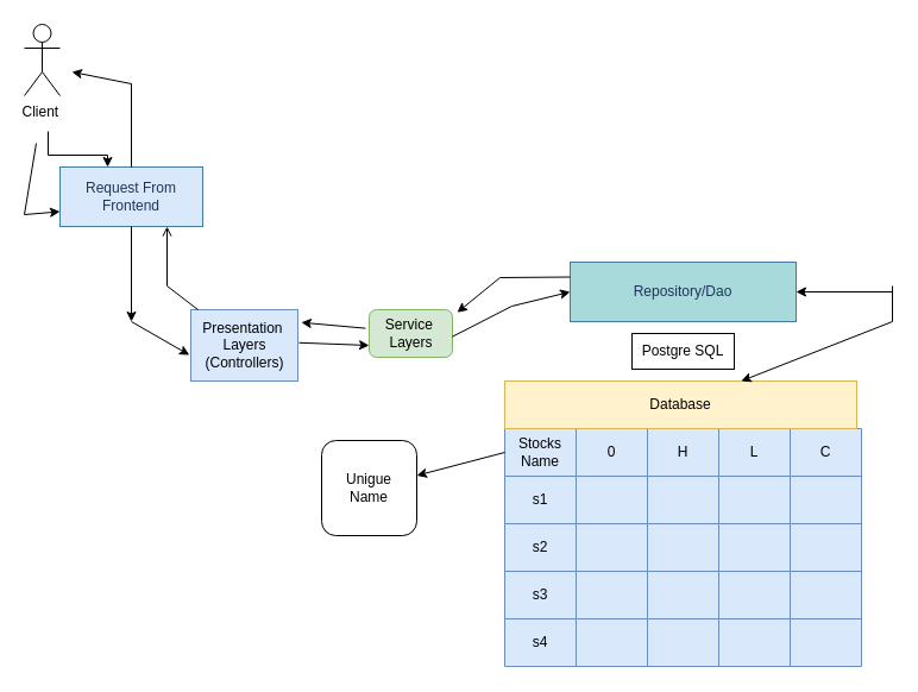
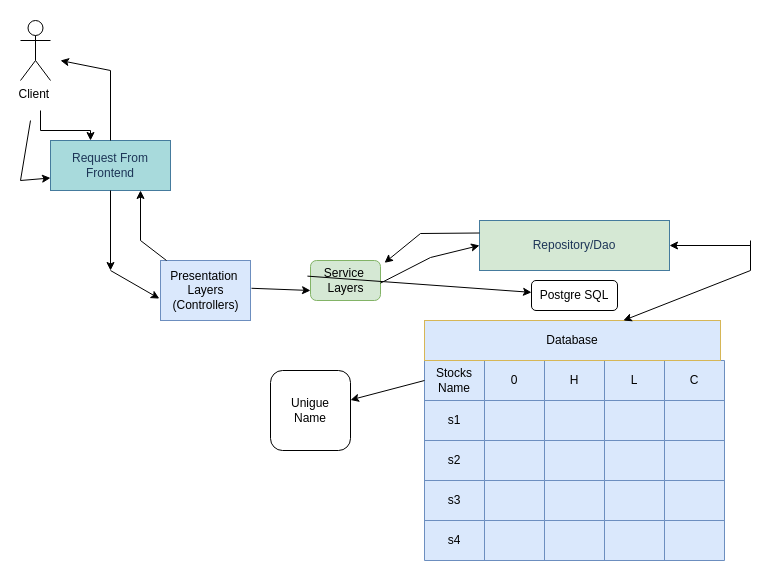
  <mxCell id="0" />
  <mxCell id="1" parent="0" />
- <mxCell id="2" value="Request From Frontend" style="rounded=0;arcSize=10;whiteSpace=wrap;html=1;align=center;fillColor=#dae8fc;strokeColor=#457B9D;fontColor=#1D3557;" parent="1" vertex="1"><mxGeometry x="50" y="140" width="120" height="50" as="geometry" /></mxCell>
+ <mxCell id="2" value="Request From Frontend" style="rounded=0;arcSize=10;whiteSpace=wrap;html=1;align=center;fillColor=#A8DADC;strokeColor=#457B9D;fontColor=#1D3557;" parent="1" vertex="1"><mxGeometry x="50" y="140" width="120" height="50" as="geometry" /></mxCell>
  <mxCell id="3" value="Presentation&amp;nbsp;&lt;br&gt;Layers&lt;br&gt;(Controllers)" style="text;html=1;align=center;verticalAlign=middle;resizable=0;points=[];autosize=1;strokeColor=#6c8ebf;fillColor=#dae8fc;rounded=0;" parent="1" vertex="1"><mxGeometry x="160" y="260" width="90" height="60" as="geometry" /></mxCell>
  <mxCell id="4" value="" style="endArrow=classic;html=1;rounded=0;exitX=1.011;exitY=0.463;exitDx=0;exitDy=0;exitPerimeter=0;" parent="1" source="3" edge="1"><mxGeometry width="50" height="50" relative="1" as="geometry"><mxPoint x="380" y="280" as="sourcePoint" /><mxPoint x="310" y="290" as="targetPoint" /></mxGeometry></mxCell>
  <mxCell id="5" value="Service&amp;nbsp;&lt;br&gt;Layers" style="text;html=1;align=center;verticalAlign=middle;resizable=0;points=[];autosize=1;strokeColor=#82b366;fillColor=#d5e8d4;rounded=1;shadow=0;sketch=0;" parent="1" vertex="1"><mxGeometry x="310" y="260" width="70" height="40" as="geometry" /></mxCell>
  <mxCell id="6" value="" style="endArrow=classic;html=1;rounded=0;exitX=0.5;exitY=1;exitDx=0;exitDy=0;" parent="1" source="2" edge="1"><mxGeometry width="50" height="50" relative="1" as="geometry"><mxPoint x="380" y="280" as="sourcePoint" /><mxPoint x="110" y="270" as="targetPoint" /></mxGeometry></mxCell>
  <mxCell id="7" value="" style="endArrow=classic;html=1;rounded=0;entryX=-0.013;entryY=0.635;entryDx=0;entryDy=0;entryPerimeter=0;" parent="1" target="3" edge="1"><mxGeometry width="50" height="50" relative="1" as="geometry"><mxPoint x="110" y="270" as="sourcePoint" /><mxPoint x="160" y="280" as="targetPoint" /></mxGeometry></mxCell>
- <mxCell id="8" value="Repository/Dao" style="rounded=0;whiteSpace=wrap;html=1;strokeColor=#457B9D;fillColor=#A8DADC;fontColor=#1D3557;" parent="1" vertex="1"><mxGeometry x="479" y="220" width="190" height="50" as="geometry" /></mxCell>
+ <mxCell id="8" value="Repository/Dao" style="rounded=0;whiteSpace=wrap;html=1;strokeColor=#457B9D;fillColor=#d5e8d4;fontColor=#1D3557;" parent="1" vertex="1"><mxGeometry x="479" y="220" width="190" height="50" as="geometry" /></mxCell>
  <mxCell id="9" value="" style="endArrow=classic;html=1;rounded=0;exitX=0.998;exitY=0.567;exitDx=0;exitDy=0;exitPerimeter=0;entryX=0;entryY=0.5;entryDx=0;entryDy=0;" parent="1" source="5" target="8" edge="1"><mxGeometry width="50" height="50" relative="1" as="geometry"><mxPoint x="380" y="280" as="sourcePoint" /><mxPoint x="420" y="180" as="targetPoint" /><Array as="points"><mxPoint x="430" y="257" /></Array></mxGeometry></mxCell>
  <mxCell id="10" value="" style="shape=table;startSize=0;container=1;collapsible=0;childLayout=tableLayout;rounded=1;shadow=0;sketch=0;fillColor=#dae8fc;strokeColor=#6c8ebf;" parent="1" vertex="1"><mxGeometry x="424" y="360" width="300" height="200" as="geometry" /></mxCell>
  <mxCell id="11" value="" style="shape=tableRow;horizontal=0;startSize=0;swimlaneHead=0;swimlaneBody=0;top=0;left=0;bottom=0;right=0;collapsible=0;dropTarget=0;fillColor=none;points=[[0,0.5],[1,0.5]];portConstraint=eastwest;rounded=1;shadow=0;sketch=0;" parent="10" vertex="1"><mxGeometry width="300" height="40" as="geometry" /></mxCell>
  <mxCell id="12" value="Stocks Name" style="shape=partialRectangle;html=1;whiteSpace=wrap;connectable=0;overflow=hidden;fillColor=none;top=0;left=0;bottom=0;right=0;pointerEvents=1;rounded=1;shadow=0;sketch=0;" parent="11" vertex="1"><mxGeometry width="60" height="40" as="geometry"><mxRectangle width="60" height="40" as="alternateBounds" /></mxGeometry></mxCell>
  <mxCell id="13" value="0" style="shape=partialRectangle;html=1;whiteSpace=wrap;connectable=0;overflow=hidden;fillColor=none;top=0;left=0;bottom=0;right=0;pointerEvents=1;rounded=1;shadow=0;sketch=0;" parent="11" vertex="1"><mxGeometry x="60" width="60" height="40" as="geometry"><mxRectangle width="60" height="40" as="alternateBounds" /></mxGeometry></mxCell>
  <mxCell id="14" value="H" style="shape=partialRectangle;html=1;whiteSpace=wrap;connectable=0;overflow=hidden;fillColor=none;top=0;left=0;bottom=0;right=0;pointerEvents=1;rounded=1;shadow=0;sketch=0;" parent="11" vertex="1"><mxGeometry x="120" width="60" height="40" as="geometry"><mxRectangle width="60" height="40" as="alternateBounds" /></mxGeometry></mxCell>
  <mxCell id="15" value="L" style="shape=partialRectangle;html=1;whiteSpace=wrap;connectable=0;overflow=hidden;fillColor=none;top=0;left=0;bottom=0;right=0;pointerEvents=1;rounded=1;shadow=0;sketch=0;" parent="11" vertex="1"><mxGeometry x="180" width="60" height="40" as="geometry"><mxRectangle width="60" height="40" as="alternateBounds" /></mxGeometry></mxCell>
  <mxCell id="16" value="C" style="shape=partialRectangle;html=1;whiteSpace=wrap;connectable=0;overflow=hidden;fillColor=none;top=0;left=0;bottom=0;right=0;pointerEvents=1;rounded=1;shadow=0;sketch=0;" parent="11" vertex="1"><mxGeometry x="240" width="60" height="40" as="geometry"><mxRectangle width="60" height="40" as="alternateBounds" /></mxGeometry></mxCell>
  <mxCell id="17" value="" style="shape=tableRow;horizontal=0;startSize=0;swimlaneHead=0;swimlaneBody=0;top=0;left=0;bottom=0;right=0;collapsible=0;dropTarget=0;fillColor=none;points=[[0,0.5],[1,0.5]];portConstraint=eastwest;rounded=1;shadow=0;sketch=0;" parent="10" vertex="1"><mxGeometry y="40" width="300" height="40" as="geometry" /></mxCell>
  <mxCell id="18" value="s1" style="shape=partialRectangle;html=1;whiteSpace=wrap;connectable=0;overflow=hidden;fillColor=none;top=0;left=0;bottom=0;right=0;pointerEvents=1;rounded=1;shadow=0;sketch=0;" parent="17" vertex="1"><mxGeometry width="60" height="40" as="geometry"><mxRectangle width="60" height="40" as="alternateBounds" /></mxGeometry></mxCell>
  <mxCell id="19" value="" style="shape=partialRectangle;html=1;whiteSpace=wrap;connectable=0;overflow=hidden;fillColor=none;top=0;left=0;bottom=0;right=0;pointerEvents=1;rounded=1;shadow=0;sketch=0;" parent="17" vertex="1"><mxGeometry x="60" width="60" height="40" as="geometry"><mxRectangle width="60" height="40" as="alternateBounds" /></mxGeometry></mxCell>
  <mxCell id="20" value="" style="shape=partialRectangle;html=1;whiteSpace=wrap;connectable=0;overflow=hidden;fillColor=none;top=0;left=0;bottom=0;right=0;pointerEvents=1;rounded=1;shadow=0;sketch=0;" parent="17" vertex="1"><mxGeometry x="120" width="60" height="40" as="geometry"><mxRectangle width="60" height="40" as="alternateBounds" /></mxGeometry></mxCell>
  <mxCell id="21" value="" style="shape=partialRectangle;html=1;whiteSpace=wrap;connectable=0;overflow=hidden;fillColor=none;top=0;left=0;bottom=0;right=0;pointerEvents=1;rounded=1;shadow=0;sketch=0;" parent="17" vertex="1"><mxGeometry x="180" width="60" height="40" as="geometry"><mxRectangle width="60" height="40" as="alternateBounds" /></mxGeometry></mxCell>
  <mxCell id="22" value="" style="shape=partialRectangle;html=1;whiteSpace=wrap;connectable=0;overflow=hidden;fillColor=none;top=0;left=0;bottom=0;right=0;pointerEvents=1;rounded=1;shadow=0;sketch=0;" parent="17" vertex="1"><mxGeometry x="240" width="60" height="40" as="geometry"><mxRectangle width="60" height="40" as="alternateBounds" /></mxGeometry></mxCell>
  <mxCell id="23" value="" style="shape=tableRow;horizontal=0;startSize=0;swimlaneHead=0;swimlaneBody=0;top=0;left=0;bottom=0;right=0;collapsible=0;dropTarget=0;fillColor=none;points=[[0,0.5],[1,0.5]];portConstraint=eastwest;rounded=1;shadow=0;sketch=0;" parent="10" vertex="1"><mxGeometry y="80" width="300" height="40" as="geometry" /></mxCell>
  <mxCell id="24" value="s2" style="shape=partialRectangle;html=1;whiteSpace=wrap;connectable=0;overflow=hidden;fillColor=none;top=0;left=0;bottom=0;right=0;pointerEvents=1;rounded=1;shadow=0;sketch=0;" parent="23" vertex="1"><mxGeometry width="60" height="40" as="geometry"><mxRectangle width="60" height="40" as="alternateBounds" /></mxGeometry></mxCell>
  <mxCell id="25" value="" style="shape=partialRectangle;html=1;whiteSpace=wrap;connectable=0;overflow=hidden;fillColor=none;top=0;left=0;bottom=0;right=0;pointerEvents=1;rounded=1;shadow=0;sketch=0;" parent="23" vertex="1"><mxGeometry x="60" width="60" height="40" as="geometry"><mxRectangle width="60" height="40" as="alternateBounds" /></mxGeometry></mxCell>
  <mxCell id="26" value="" style="shape=partialRectangle;html=1;whiteSpace=wrap;connectable=0;overflow=hidden;fillColor=none;top=0;left=0;bottom=0;right=0;pointerEvents=1;rounded=1;shadow=0;sketch=0;" parent="23" vertex="1"><mxGeometry x="120" width="60" height="40" as="geometry"><mxRectangle width="60" height="40" as="alternateBounds" /></mxGeometry></mxCell>
  <mxCell id="27" value="" style="shape=partialRectangle;html=1;whiteSpace=wrap;connectable=0;overflow=hidden;fillColor=none;top=0;left=0;bottom=0;right=0;pointerEvents=1;rounded=1;shadow=0;sketch=0;" parent="23" vertex="1"><mxGeometry x="180" width="60" height="40" as="geometry"><mxRectangle width="60" height="40" as="alternateBounds" /></mxGeometry></mxCell>
  <mxCell id="28" value="" style="shape=partialRectangle;html=1;whiteSpace=wrap;connectable=0;overflow=hidden;fillColor=none;top=0;left=0;bottom=0;right=0;pointerEvents=1;rounded=1;shadow=0;sketch=0;" parent="23" vertex="1"><mxGeometry x="240" width="60" height="40" as="geometry"><mxRectangle width="60" height="40" as="alternateBounds" /></mxGeometry></mxCell>
  <mxCell id="29" value="" style="shape=tableRow;horizontal=0;startSize=0;swimlaneHead=0;swimlaneBody=0;top=0;left=0;bottom=0;right=0;collapsible=0;dropTarget=0;fillColor=none;points=[[0,0.5],[1,0.5]];portConstraint=eastwest;rounded=1;shadow=0;sketch=0;" parent="10" vertex="1"><mxGeometry y="120" width="300" height="40" as="geometry" /></mxCell>
  <mxCell id="30" value="s3" style="shape=partialRectangle;html=1;whiteSpace=wrap;connectable=0;overflow=hidden;fillColor=none;top=0;left=0;bottom=0;right=0;pointerEvents=1;rounded=1;shadow=0;sketch=0;" parent="29" vertex="1"><mxGeometry width="60" height="40" as="geometry"><mxRectangle width="60" height="40" as="alternateBounds" /></mxGeometry></mxCell>
  <mxCell id="31" value="" style="shape=partialRectangle;html=1;whiteSpace=wrap;connectable=0;overflow=hidden;fillColor=none;top=0;left=0;bottom=0;right=0;pointerEvents=1;rounded=1;shadow=0;sketch=0;" parent="29" vertex="1"><mxGeometry x="60" width="60" height="40" as="geometry"><mxRectangle width="60" height="40" as="alternateBounds" /></mxGeometry></mxCell>
  <mxCell id="32" value="" style="shape=partialRectangle;html=1;whiteSpace=wrap;connectable=0;overflow=hidden;fillColor=none;top=0;left=0;bottom=0;right=0;pointerEvents=1;rounded=1;shadow=0;sketch=0;" parent="29" vertex="1"><mxGeometry x="120" width="60" height="40" as="geometry"><mxRectangle width="60" height="40" as="alternateBounds" /></mxGeometry></mxCell>
  <mxCell id="33" value="" style="shape=partialRectangle;html=1;whiteSpace=wrap;connectable=0;overflow=hidden;fillColor=none;top=0;left=0;bottom=0;right=0;pointerEvents=1;rounded=1;shadow=0;sketch=0;" parent="29" vertex="1"><mxGeometry x="180" width="60" height="40" as="geometry"><mxRectangle width="60" height="40" as="alternateBounds" /></mxGeometry></mxCell>
  <mxCell id="34" value="" style="shape=partialRectangle;html=1;whiteSpace=wrap;connectable=0;overflow=hidden;fillColor=none;top=0;left=0;bottom=0;right=0;pointerEvents=1;rounded=1;shadow=0;sketch=0;" parent="29" vertex="1"><mxGeometry x="240" width="60" height="40" as="geometry"><mxRectangle width="60" height="40" as="alternateBounds" /></mxGeometry></mxCell>
  <mxCell id="35" value="" style="shape=tableRow;horizontal=0;startSize=0;swimlaneHead=0;swimlaneBody=0;top=0;left=0;bottom=0;right=0;collapsible=0;dropTarget=0;fillColor=none;points=[[0,0.5],[1,0.5]];portConstraint=eastwest;rounded=1;shadow=0;sketch=0;" parent="10" vertex="1"><mxGeometry y="160" width="300" height="40" as="geometry" /></mxCell>
  <mxCell id="36" value="s4" style="shape=partialRectangle;html=1;whiteSpace=wrap;connectable=0;overflow=hidden;fillColor=none;top=0;left=0;bottom=0;right=0;pointerEvents=1;rounded=1;shadow=0;sketch=0;" parent="35" vertex="1"><mxGeometry width="60" height="40" as="geometry"><mxRectangle width="60" height="40" as="alternateBounds" /></mxGeometry></mxCell>
  <mxCell id="37" value="" style="shape=partialRectangle;html=1;whiteSpace=wrap;connectable=0;overflow=hidden;fillColor=none;top=0;left=0;bottom=0;right=0;pointerEvents=1;rounded=1;shadow=0;sketch=0;" parent="35" vertex="1"><mxGeometry x="60" width="60" height="40" as="geometry"><mxRectangle width="60" height="40" as="alternateBounds" /></mxGeometry></mxCell>
  <mxCell id="38" value="" style="shape=partialRectangle;html=1;whiteSpace=wrap;connectable=0;overflow=hidden;fillColor=none;top=0;left=0;bottom=0;right=0;pointerEvents=1;rounded=1;shadow=0;sketch=0;" parent="35" vertex="1"><mxGeometry x="120" width="60" height="40" as="geometry"><mxRectangle width="60" height="40" as="alternateBounds" /></mxGeometry></mxCell>
  <mxCell id="39" value="" style="shape=partialRectangle;html=1;whiteSpace=wrap;connectable=0;overflow=hidden;fillColor=none;top=0;left=0;bottom=0;right=0;pointerEvents=1;rounded=1;shadow=0;sketch=0;" parent="35" vertex="1"><mxGeometry x="180" width="60" height="40" as="geometry"><mxRectangle width="60" height="40" as="alternateBounds" /></mxGeometry></mxCell>
  <mxCell id="40" value="" style="shape=partialRectangle;html=1;whiteSpace=wrap;connectable=0;overflow=hidden;fillColor=none;top=0;left=0;bottom=0;right=0;pointerEvents=1;rounded=1;shadow=0;sketch=0;" parent="35" vertex="1"><mxGeometry x="240" width="60" height="40" as="geometry"><mxRectangle width="60" height="40" as="alternateBounds" /></mxGeometry></mxCell>
- <mxCell id="41" value="Database" style="rounded=0;whiteSpace=wrap;html=1;shadow=0;sketch=0;fillColor=#fff2cc;strokeColor=#d6b656;" parent="1" vertex="1"><mxGeometry x="424" y="320" width="296" height="40" as="geometry" /></mxCell>
+ <mxCell id="41" value="Database" style="rounded=0;whiteSpace=wrap;html=1;shadow=0;sketch=0;fillColor=#dae8fc;strokeColor=#d6b656;" parent="1" vertex="1"><mxGeometry x="424" y="320" width="296" height="40" as="geometry" /></mxCell>
  <mxCell id="42" value="" style="endArrow=classic;html=1;rounded=0;exitX=0;exitY=0.5;exitDx=0;exitDy=0;" parent="1" source="11" target="43" edge="1"><mxGeometry width="50" height="50" relative="1" as="geometry"><mxPoint x="520" y="370" as="sourcePoint" /><mxPoint x="360" y="400" as="targetPoint" /></mxGeometry></mxCell>
  <mxCell id="43" value="Unigue&lt;br&gt;Name" style="whiteSpace=wrap;html=1;aspect=fixed;rounded=1;shadow=0;sketch=0;" parent="1" vertex="1"><mxGeometry x="270" y="370" width="80" height="80" as="geometry" /></mxCell>
- <mxCell id="44" value="Postgre SQL" style="rounded=0;whiteSpace=wrap;html=1;shadow=0;sketch=0;" parent="1" vertex="1"><mxGeometry x="531" y="280" width="86" height="30" as="geometry" /></mxCell>
+ <mxCell id="44" value="Postgre SQL" style="whiteSpace=wrap;html=1;shadow=0;sketch=0;rounded=1;" parent="1" vertex="1"><mxGeometry x="531" y="280" width="86" height="30" as="geometry" /></mxCell>
  <mxCell id="45" value="" style="endArrow=classic;html=1;rounded=0;entryX=1;entryY=0.5;entryDx=0;entryDy=0;" parent="1" target="8" edge="1"><mxGeometry width="50" height="50" relative="1" as="geometry"><mxPoint x="750" y="245" as="sourcePoint" /><mxPoint x="570" y="310" as="targetPoint" /></mxGeometry></mxCell>
  <mxCell id="46" value="" style="endArrow=classic;html=1;rounded=0;" parent="1" target="41" edge="1"><mxGeometry width="50" height="50" relative="1" as="geometry"><mxPoint x="750" y="240" as="sourcePoint" /><mxPoint x="570" y="310" as="targetPoint" /><Array as="points"><mxPoint x="750" y="270" /></Array></mxGeometry></mxCell>
  <mxCell id="47" value="" style="endArrow=classic;html=1;rounded=0;exitX=0;exitY=0.25;exitDx=0;exitDy=0;entryX=1.058;entryY=0.058;entryDx=0;entryDy=0;entryPerimeter=0;" parent="1" source="8" target="5" edge="1"><mxGeometry width="50" height="50" relative="1" as="geometry"><mxPoint x="360" y="240" as="sourcePoint" /><mxPoint x="410" y="190" as="targetPoint" /><Array as="points"><mxPoint x="420" y="233" /></Array></mxGeometry></mxCell>
- <mxCell id="48" value="" style="endArrow=classic;html=1;rounded=0;entryX=1.032;entryY=0.179;entryDx=0;entryDy=0;entryPerimeter=0;exitX=-0.044;exitY=0.391;exitDx=0;exitDy=0;exitPerimeter=0;" parent="1" source="5" target="3" edge="1"><mxGeometry width="50" height="50" relative="1" as="geometry"><mxPoint x="520" y="360" as="sourcePoint" /><mxPoint x="570" y="310" as="targetPoint" /></mxGeometry></mxCell>
- <mxCell id="49" value="" style="endArrow=open;html=1;rounded=0;entryX=0.75;entryY=1;entryDx=0;entryDy=0;" parent="1" source="3" target="2" edge="1"><mxGeometry width="50" height="50" relative="1" as="geometry"><mxPoint x="360" y="420" as="sourcePoint" /><mxPoint x="410" y="370" as="targetPoint" /><Array as="points"><mxPoint x="140" y="240" /></Array></mxGeometry></mxCell>
+ <mxCell id="48" value="" style="endArrow=classic;html=1;rounded=0;exitX=-0.044;exitY=0.391;exitDx=0;exitDy=0;exitPerimeter=0;" parent="1" source="5" target="44" edge="1"><mxGeometry width="50" height="50" relative="1" as="geometry"><mxPoint x="520" y="360" as="sourcePoint" /><mxPoint x="570" y="310" as="targetPoint" /></mxGeometry></mxCell>
+ <mxCell id="49" value="" style="endArrow=classic;html=1;rounded=0;entryX=0.75;entryY=1;entryDx=0;entryDy=0;" parent="1" source="3" target="2" edge="1"><mxGeometry width="50" height="50" relative="1" as="geometry"><mxPoint x="360" y="420" as="sourcePoint" /><mxPoint x="410" y="370" as="targetPoint" /><Array as="points"><mxPoint x="140" y="240" /></Array></mxGeometry></mxCell>
  <mxCell id="50" value="" style="edgeStyle=orthogonalEdgeStyle;rounded=0;orthogonalLoop=1;jettySize=auto;html=1;" edge="1" parent="1" target="2"><mxGeometry relative="1" as="geometry"><mxPoint x="40" y="110" as="sourcePoint" /><Array as="points"><mxPoint x="40" y="130" /><mxPoint x="90" y="130" /></Array></mxGeometry></mxCell>
  <mxCell id="51" value="Client&amp;nbsp;" style="shape=umlActor;verticalLabelPosition=bottom;verticalAlign=top;html=1;outlineConnect=0;rounded=1;shadow=0;sketch=0;" parent="1" vertex="1"><mxGeometry x="20" width="30" height="60" as="geometry" y="20" /></mxCell>
  <mxCell id="52" value="" style="endArrow=classic;html=1;rounded=0;entryX=0;entryY=0.75;entryDx=0;entryDy=0;" parent="1" target="2" edge="1"><mxGeometry width="50" height="50" relative="1" as="geometry"><mxPoint x="30" y="120" as="sourcePoint" /><mxPoint x="30" y="250" as="targetPoint" /><Array as="points"><mxPoint x="20" y="180" /></Array></mxGeometry></mxCell>
  <mxCell id="53" value="" style="endArrow=classic;html=1;rounded=0;exitX=0.5;exitY=0;exitDx=0;exitDy=0;" parent="1" source="2" edge="1"><mxGeometry width="50" height="50" relative="1" as="geometry"><mxPoint x="190" y="190" as="sourcePoint" /><mxPoint x="60" y="60" as="targetPoint" /><Array as="points"><mxPoint x="110" y="70" /></Array></mxGeometry></mxCell>
